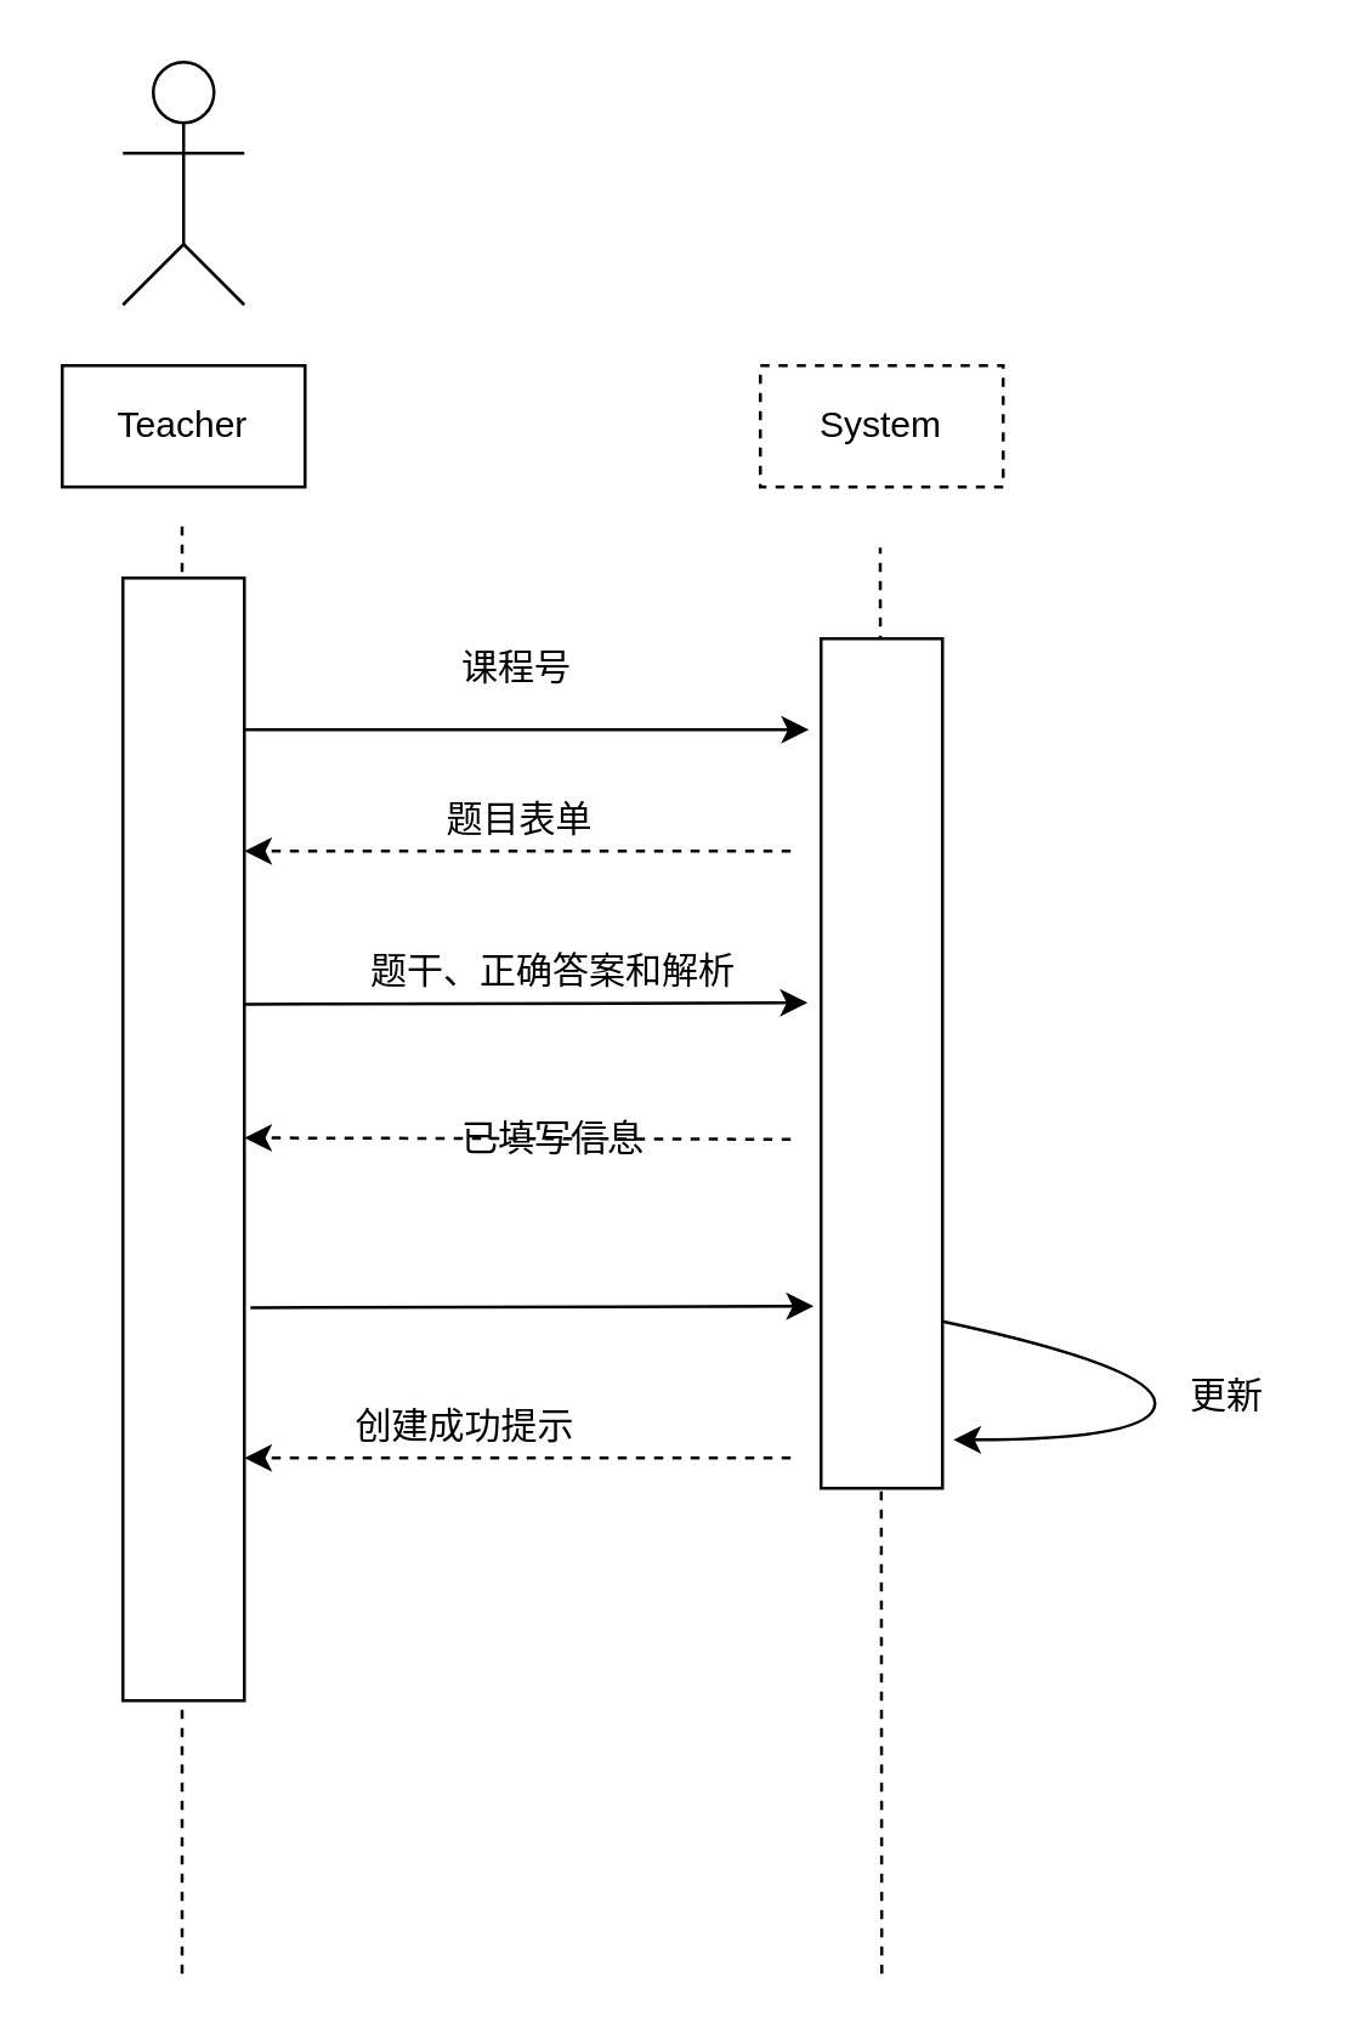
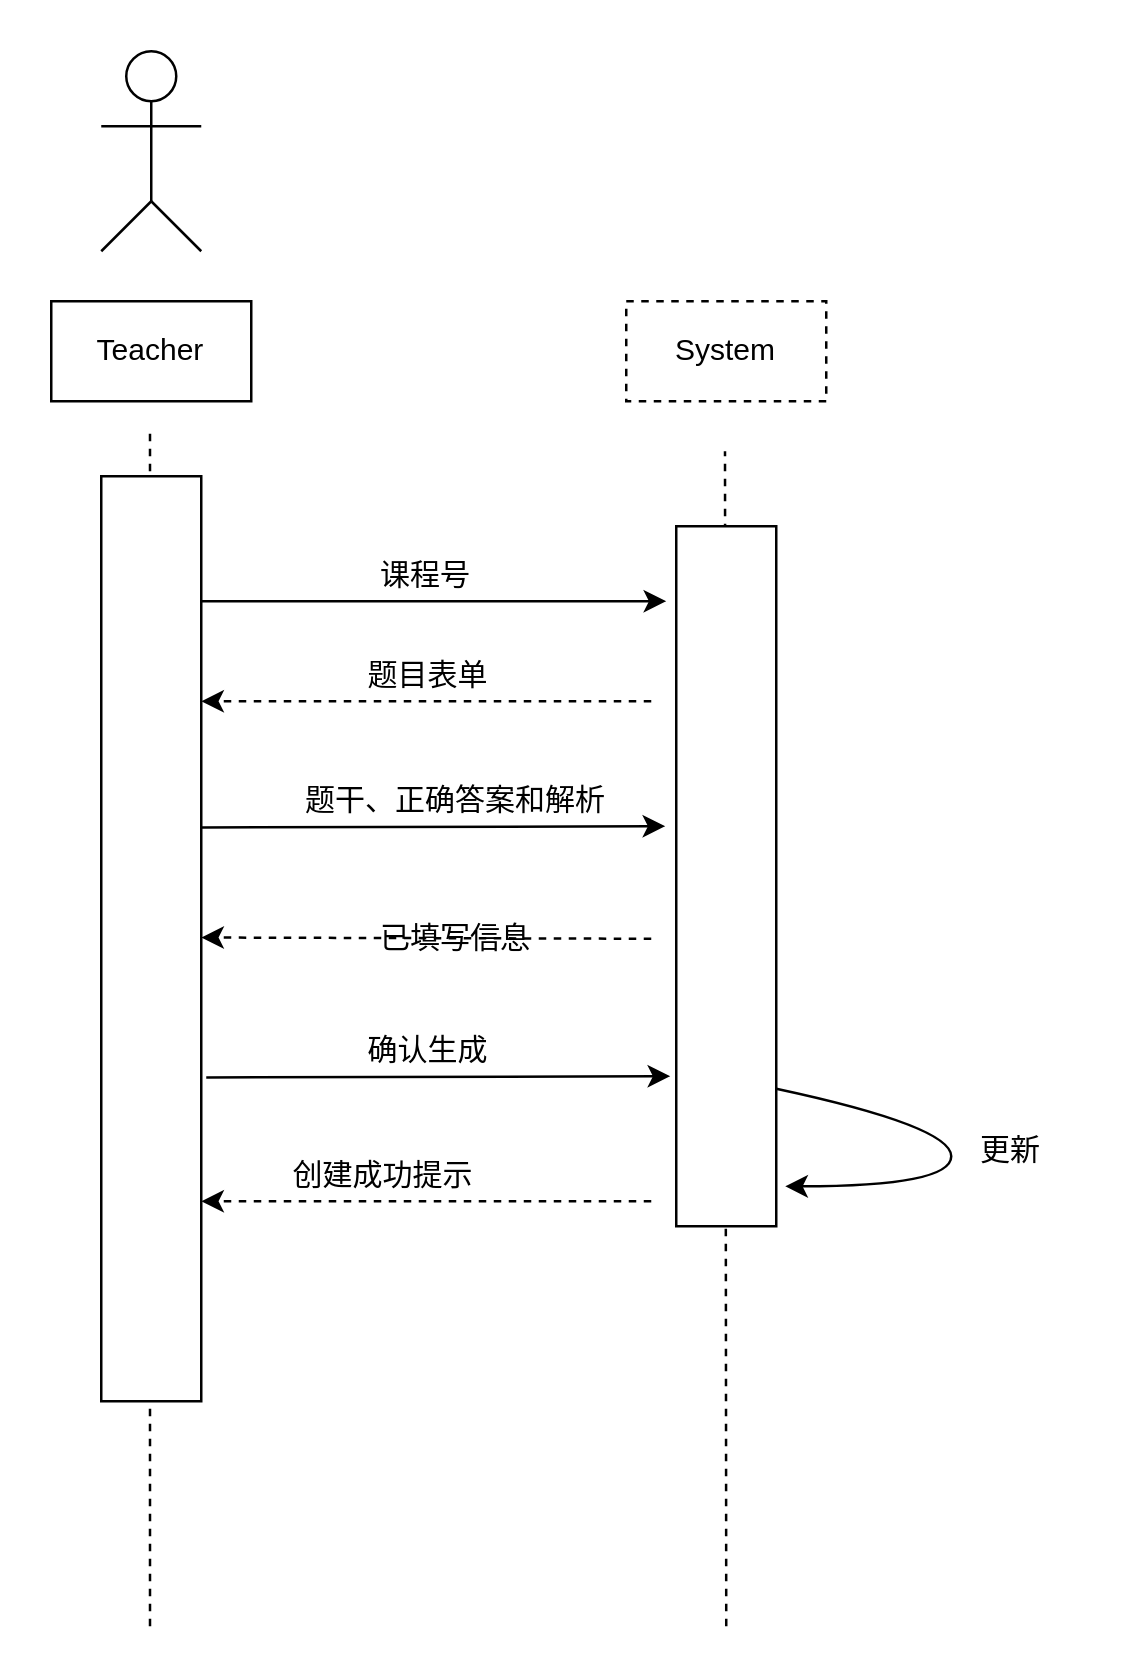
  <mxCell id="0" />
  <mxCell id="1" parent="0" />
  <mxCell id="2" value="" style="endArrow=none;dashed=1;html=1;fontFamily=Helvetica;" parent="1" edge="1"><mxGeometry width="50" height="50" relative="1" as="geometry"><mxPoint x="290" y="650" as="sourcePoint" /><mxPoint x="289.5" y="180" as="targetPoint" /></mxGeometry></mxCell>
  <mxCell id="3" value="" style="endArrow=none;dashed=1;html=1;fontFamily=Helvetica;" parent="1" edge="1"><mxGeometry width="50" height="50" relative="1" as="geometry"><mxPoint x="59.5" y="650" as="sourcePoint" /><mxPoint x="59.5" y="170" as="targetPoint" /></mxGeometry></mxCell>
  <mxCell id="4" value="" style="ellipse;whiteSpace=wrap;html=1;aspect=fixed;fontFamily=Helvetica;" parent="1" vertex="1"><mxGeometry x="50" y="20" width="20" height="20" as="geometry" /></mxCell>
  <mxCell id="5" value="" style="endArrow=none;html=1;fontFamily=Helvetica;entryX=0.5;entryY=1;entryDx=0;entryDy=0;" parent="1" target="4" edge="1"><mxGeometry width="50" height="50" relative="1" as="geometry"><mxPoint x="60" y="80" as="sourcePoint" /><mxPoint x="100" y="60" as="targetPoint" /></mxGeometry></mxCell>
  <mxCell id="6" value="" style="endArrow=none;html=1;fontFamily=Helvetica;" parent="1" edge="1"><mxGeometry width="50" height="50" relative="1" as="geometry"><mxPoint x="40" y="100" as="sourcePoint" /><mxPoint x="60" y="80" as="targetPoint" /></mxGeometry></mxCell>
  <mxCell id="7" value="" style="endArrow=none;html=1;fontFamily=Helvetica;" parent="1" edge="1"><mxGeometry width="50" height="50" relative="1" as="geometry"><mxPoint x="80" y="100" as="sourcePoint" /><mxPoint x="60" y="80" as="targetPoint" /></mxGeometry></mxCell>
  <mxCell id="8" value="" style="endArrow=none;html=1;fontFamily=Helvetica;" parent="1" edge="1"><mxGeometry width="50" height="50" relative="1" as="geometry"><mxPoint x="40" y="50" as="sourcePoint" /><mxPoint x="80" y="50" as="targetPoint" /></mxGeometry></mxCell>
  <mxCell id="9" value="Teacher" style="rounded=0;whiteSpace=wrap;html=1;fontFamily=Helvetica;" parent="1" vertex="1"><mxGeometry x="20" y="120" width="80" height="40" as="geometry" /></mxCell>
  <mxCell id="10" value="System" style="rounded=0;whiteSpace=wrap;html=1;fontFamily=Helvetica;dashed=1;" parent="1" vertex="1"><mxGeometry x="250" y="120" width="80" height="40" as="geometry" /></mxCell>
  <mxCell id="11" value="" style="rounded=0;whiteSpace=wrap;html=1;fontFamily=Helvetica;" parent="1" vertex="1"><mxGeometry x="40" y="190" width="40" height="370" as="geometry" /></mxCell>
  <mxCell id="12" value="" style="rounded=0;whiteSpace=wrap;html=1;fontFamily=Helvetica;" parent="1" vertex="1"><mxGeometry x="270" y="210" width="40" height="280" as="geometry" /></mxCell>
  <mxCell id="13" value="" style="endArrow=classic;html=1;fontFamily=Helvetica;" parent="1" edge="1"><mxGeometry width="50" height="50" relative="1" as="geometry"><mxPoint x="80" y="240" as="sourcePoint" /><mxPoint x="266" y="240" as="targetPoint" /></mxGeometry></mxCell>
- <mxCell id="14" value="课程号" style="text;html=1;resizable=0;points=[];autosize=1;align=left;verticalAlign=top;spacingTop=-4;fontFamily=Helvetica;" parent="1" vertex="1"><mxGeometry x="150" y="210" width="50" height="20" as="geometry" /></mxCell>
+ <mxCell id="14" value="课程号" style="text;html=1;resizable=0;points=[];autosize=1;align=left;verticalAlign=top;spacingTop=-4;fontFamily=Helvetica;" parent="1" vertex="1"><mxGeometry x="150" y="220" width="50" height="20" as="geometry" /></mxCell>
  <mxCell id="15" value="" style="endArrow=classic;html=1;fontFamily=Helvetica;dashed=1;" parent="1" edge="1"><mxGeometry width="50" height="50" relative="1" as="geometry"><mxPoint x="260" y="280" as="sourcePoint" /><mxPoint x="80" y="280" as="targetPoint" /></mxGeometry></mxCell>
  <mxCell id="16" value="题目表单" style="text;html=1;resizable=0;points=[];autosize=1;align=left;verticalAlign=top;spacingTop=-4;fontFamily=Helvetica;" parent="1" vertex="1"><mxGeometry x="145" y="260" width="60" height="20" as="geometry" /></mxCell>
  <mxCell id="17" value="" style="endArrow=classic;html=1;fontFamily=Helvetica;entryX=-0.11;entryY=0.118;entryDx=0;entryDy=0;entryPerimeter=0;" parent="1" edge="1"><mxGeometry width="50" height="50" relative="1" as="geometry"><mxPoint x="80" y="330.5" as="sourcePoint" /><mxPoint x="265.6" y="330" as="targetPoint" /></mxGeometry></mxCell>
  <mxCell id="18" value="题干、正确答案和解析" style="text;html=1;resizable=0;points=[];autosize=1;align=left;verticalAlign=top;spacingTop=-4;fontFamily=Helvetica;" parent="1" vertex="1"><mxGeometry x="120" y="310" width="140" height="20" as="geometry" /></mxCell>
  <mxCell id="19" value="" style="endArrow=classic;html=1;fontFamily=Helvetica;dashed=1;" parent="1" edge="1"><mxGeometry width="50" height="50" relative="1" as="geometry"><mxPoint x="260" y="375" as="sourcePoint" /><mxPoint x="80" y="374.5" as="targetPoint" /></mxGeometry></mxCell>
  <mxCell id="20" value="已填写信息" style="text;html=1;resizable=0;points=[];autosize=1;align=left;verticalAlign=top;spacingTop=-4;fontFamily=Helvetica;" parent="1" vertex="1"><mxGeometry x="150" y="365" width="80" height="20" as="geometry" /></mxCell>
  <mxCell id="21" value="" style="endArrow=classic;html=1;fontFamily=Helvetica;entryX=-0.11;entryY=0.118;entryDx=0;entryDy=0;entryPerimeter=0;" parent="1" edge="1"><mxGeometry width="50" height="50" relative="1" as="geometry"><mxPoint x="82" y="430.5" as="sourcePoint" /><mxPoint x="267.6" y="430" as="targetPoint" /></mxGeometry></mxCell>
+ <mxCell id="22" value="确认生成" style="text;html=1;resizable=0;points=[];autosize=1;align=left;verticalAlign=top;spacingTop=-4;fontFamily=Helvetica;" parent="1" vertex="1"><mxGeometry x="145" y="410" width="60" height="20" as="geometry" /></mxCell>
  <mxCell id="23" value="" style="endArrow=classic;html=1;fontFamily=Helvetica;dashed=1;" parent="1" edge="1"><mxGeometry width="50" height="50" relative="1" as="geometry"><mxPoint x="260" y="480" as="sourcePoint" /><mxPoint x="80" y="480" as="targetPoint" /></mxGeometry></mxCell>
  <mxCell id="24" value="创建成功提示" style="text;html=1;resizable=0;points=[];autosize=1;align=left;verticalAlign=top;spacingTop=-4;fontFamily=Helvetica;" parent="1" vertex="1"><mxGeometry x="115" y="460" width="90" height="20" as="geometry" /></mxCell>
  <mxCell id="25" value="" style="curved=1;endArrow=classic;html=1;fontFamily=Helvetica;entryX=1.09;entryY=0.943;entryDx=0;entryDy=0;entryPerimeter=0;" parent="1" target="12" edge="1"><mxGeometry width="50" height="50" relative="1" as="geometry"><mxPoint x="310" y="435" as="sourcePoint" /><mxPoint x="430" y="400" as="targetPoint" /><Array as="points"><mxPoint x="380" y="450" /><mxPoint x="380" y="474" /></Array></mxGeometry></mxCell>
  <mxCell id="26" value="更新" style="text;html=1;resizable=0;points=[];autosize=1;align=left;verticalAlign=top;spacingTop=-4;fontFamily=Helvetica;" parent="1" vertex="1"><mxGeometry x="390" y="450" width="40" height="20" as="geometry" /></mxCell>
